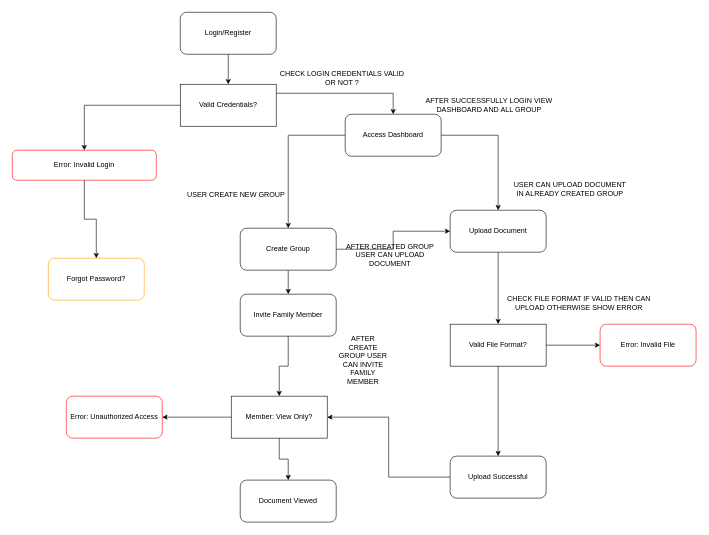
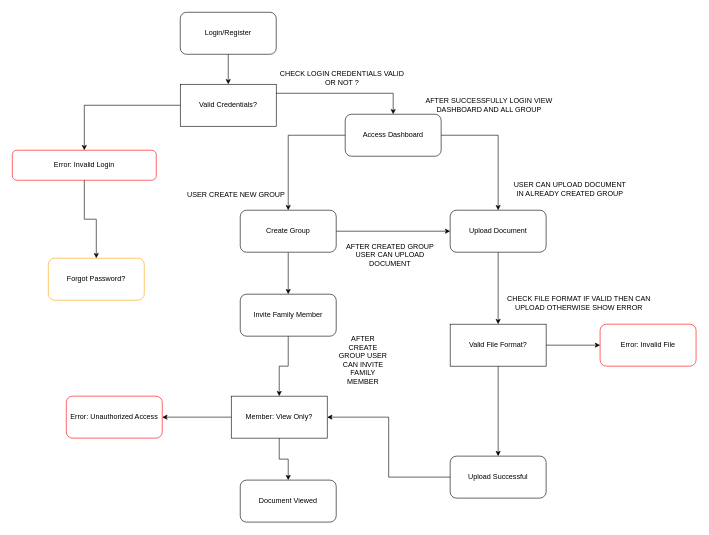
  <mxCell id="0" />
  <mxCell id="1" parent="0" />
  <mxCell id="2" value="Login/Register" style="rounded=1;whiteSpace=wrap;html=1;" vertex="1" parent="1"><mxGeometry x="300" y="20" width="160" height="70" as="geometry" /></mxCell>
  <mxCell id="3" value="Valid Credentials?" style="diamond;whiteSpace=wrap;html=1;" vertex="1" parent="1"><mxGeometry x="300" y="140" width="160" height="70" as="geometry" /></mxCell>
  <mxCell id="4" value="Error: Invalid Login" style="rounded=1;whiteSpace=wrap;html=1;strokeColor=red;" vertex="1" parent="1"><mxGeometry x="20" y="250" width="240" height="50" as="geometry" /></mxCell>
  <mxCell id="5" style="edgeStyle=orthogonalEdgeStyle;rounded=0;orthogonalLoop=1;jettySize=auto;html=1;entryX=0.5;entryY=0;entryDx=0;entryDy=0;" edge="1" parent="1" source="7" target="15"><mxGeometry relative="1" as="geometry" /></mxCell>
  <mxCell id="6" style="edgeStyle=orthogonalEdgeStyle;rounded=0;orthogonalLoop=1;jettySize=auto;html=1;entryX=0.5;entryY=0;entryDx=0;entryDy=0;" edge="1" parent="1" source="7" target="16"><mxGeometry relative="1" as="geometry" /></mxCell>
  <mxCell id="7" value="Access Dashboard" style="rounded=1;whiteSpace=wrap;html=1;" vertex="1" parent="1"><mxGeometry x="575" y="190" width="160" height="70" as="geometry" /></mxCell>
  <mxCell id="8" value="Forgot Password?" style="rounded=1;whiteSpace=wrap;html=1;strokeColor=orange;" vertex="1" parent="1"><mxGeometry x="80" y="430" width="160" height="70" as="geometry" /></mxCell>
  <mxCell id="9" value="" style="edgeStyle=orthogonalEdgeStyle;rounded=0;" edge="1" parent="1" source="2" target="3"><mxGeometry relative="1" as="geometry" /></mxCell>
  <mxCell id="10" value="" style="edgeStyle=orthogonalEdgeStyle;rounded=0;" edge="1" parent="1" source="3" target="4"><mxGeometry relative="1" as="geometry" /></mxCell>
  <mxCell id="11" value="" style="edgeStyle=orthogonalEdgeStyle;rounded=0;" edge="1" parent="1" source="3" target="7"><mxGeometry relative="1" as="geometry"><Array as="points"><mxPoint x="655" y="155" /></Array></mxGeometry></mxCell>
  <mxCell id="12" value="" style="edgeStyle=orthogonalEdgeStyle;rounded=0;" edge="1" parent="1" source="4" target="8"><mxGeometry relative="1" as="geometry" /></mxCell>
  <mxCell id="13" style="edgeStyle=orthogonalEdgeStyle;rounded=0;orthogonalLoop=1;jettySize=auto;html=1;entryX=0;entryY=0.5;entryDx=0;entryDy=0;" edge="1" parent="1" source="15" target="16"><mxGeometry relative="1" as="geometry" /></mxCell>
  <mxCell id="14" style="edgeStyle=orthogonalEdgeStyle;rounded=0;orthogonalLoop=1;jettySize=auto;html=1;" edge="1" parent="1" source="15" target="24"><mxGeometry relative="1" as="geometry" /></mxCell>
- <mxCell id="15" value="Create Group" style="rounded=1;whiteSpace=wrap;html=1;" vertex="1" parent="1"><mxGeometry x="400" y="380" width="160" height="70" as="geometry" /></mxCell>
+ <mxCell id="15" value="Create Group" style="rounded=1;whiteSpace=wrap;html=1;" vertex="1" parent="1"><mxGeometry x="400" y="350" width="160" height="70" as="geometry" /></mxCell>
  <mxCell id="16" value="Upload Document" style="rounded=1;whiteSpace=wrap;html=1;" vertex="1" parent="1"><mxGeometry x="750" y="350" width="160" height="70" as="geometry" /></mxCell>
  <mxCell id="17" value="Valid File Format?" style="diamond;whiteSpace=wrap;html=1;" vertex="1" parent="1"><mxGeometry x="750" y="540" width="160" height="70" as="geometry" /></mxCell>
  <mxCell id="18" value="Error: Invalid File" style="rounded=1;whiteSpace=wrap;html=1;strokeColor=red;" vertex="1" parent="1"><mxGeometry x="1000" y="540" width="160" height="70" as="geometry" /></mxCell>
  <mxCell id="19" style="edgeStyle=orthogonalEdgeStyle;rounded=0;orthogonalLoop=1;jettySize=auto;html=1;entryX=1;entryY=0.5;entryDx=0;entryDy=0;" edge="1" parent="1" source="20" target="25"><mxGeometry relative="1" as="geometry" /></mxCell>
  <mxCell id="20" value="Upload Successful" style="rounded=1;whiteSpace=wrap;html=1;" vertex="1" parent="1"><mxGeometry x="750" y="760" width="160" height="70" as="geometry" /></mxCell>
  <mxCell id="21" value="" style="edgeStyle=orthogonalEdgeStyle;rounded=0;exitX=0.5;exitY=1;exitDx=0;exitDy=0;" edge="1" parent="1" source="16" target="17"><mxGeometry relative="1" as="geometry" /></mxCell>
  <mxCell id="22" value="" style="edgeStyle=orthogonalEdgeStyle;rounded=0;" edge="1" parent="1" source="17" target="18"><mxGeometry relative="1" as="geometry" /></mxCell>
  <mxCell id="23" value="" style="edgeStyle=orthogonalEdgeStyle;rounded=0;" edge="1" parent="1" source="17" target="20"><mxGeometry relative="1" as="geometry" /></mxCell>
  <mxCell id="24" value="Invite Family Member" style="rounded=1;whiteSpace=wrap;html=1;" vertex="1" parent="1"><mxGeometry x="400" y="490" width="160" height="70" as="geometry" /></mxCell>
  <mxCell id="25" value="Member: View Only?" style="diamond;whiteSpace=wrap;html=1;" vertex="1" parent="1"><mxGeometry x="385" y="660" width="160" height="70" as="geometry" /></mxCell>
  <mxCell id="26" value="Error: Unauthorized Access" style="rounded=1;whiteSpace=wrap;html=1;strokeColor=red;" vertex="1" parent="1"><mxGeometry x="110" y="660" width="160" height="70" as="geometry" /></mxCell>
  <mxCell id="27" value="Document Viewed" style="rounded=1;whiteSpace=wrap;html=1;" vertex="1" parent="1"><mxGeometry x="400" y="800" width="160" height="70" as="geometry" /></mxCell>
  <mxCell id="28" value="" style="edgeStyle=orthogonalEdgeStyle;rounded=0;" edge="1" parent="1" source="24" target="25"><mxGeometry relative="1" as="geometry" /></mxCell>
  <mxCell id="29" value="" style="edgeStyle=orthogonalEdgeStyle;rounded=0;" edge="1" parent="1" source="25" target="26"><mxGeometry relative="1" as="geometry" /></mxCell>
  <mxCell id="30" value="" style="edgeStyle=orthogonalEdgeStyle;rounded=0;" edge="1" parent="1" source="25" target="27"><mxGeometry relative="1" as="geometry" /></mxCell>
  <mxCell id="31" value="CHECK LOGIN CREDENTIALS VALID OR NOT ?" style="text;html=1;align=center;verticalAlign=middle;whiteSpace=wrap;rounded=0;" vertex="1" parent="1"><mxGeometry x="460" y="110" width="220" height="40" as="geometry" /></mxCell>
  <mxCell id="32" value="AFTER SUCCESSFULLY LOGIN VIEW DASHBOARD AND ALL GROUP" style="text;html=1;align=center;verticalAlign=middle;whiteSpace=wrap;rounded=0;" vertex="1" parent="1"><mxGeometry x="700" y="150" width="230" height="50" as="geometry" /></mxCell>
  <mxCell id="33" value="USER CREATE NEW GROUP&amp;nbsp;" style="text;html=1;align=center;verticalAlign=middle;whiteSpace=wrap;rounded=0;" vertex="1" parent="1"><mxGeometry x="310" y="300" width="170" height="50" as="geometry" /></mxCell>
  <mxCell id="34" value="USER CAN UPLOAD DOCUMENT IN ALREADY CREATED GROUP" style="text;html=1;align=center;verticalAlign=middle;whiteSpace=wrap;rounded=0;" vertex="1" parent="1"><mxGeometry x="850" y="290" width="200" height="50" as="geometry" /></mxCell>
  <mxCell id="35" value="AFTER CREATED GROUP USER CAN UPLOAD DOCUMENT" style="text;html=1;align=center;verticalAlign=middle;whiteSpace=wrap;rounded=0;" vertex="1" parent="1"><mxGeometry x="570" y="400" width="160" height="50" as="geometry" /></mxCell>
  <mxCell id="36" value="AFTER CREATE GROUP USER CAN INVITE FAMILY MEMBER" style="text;html=1;align=center;verticalAlign=middle;whiteSpace=wrap;rounded=0;" vertex="1" parent="1"><mxGeometry x="560" y="540" width="90" height="120" as="geometry" /></mxCell>
  <mxCell id="37" value="CHECK FILE FORMAT IF VALID THEN CAN UPLOAD OTHERWISE SHOW ERROR" style="text;html=1;align=center;verticalAlign=middle;whiteSpace=wrap;rounded=0;" vertex="1" parent="1"><mxGeometry x="840" y="460" width="250" height="90" as="geometry" /></mxCell>
